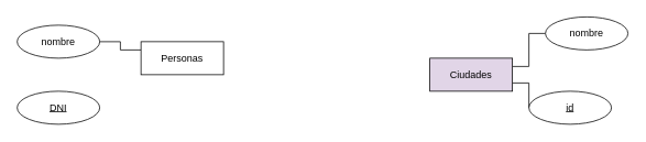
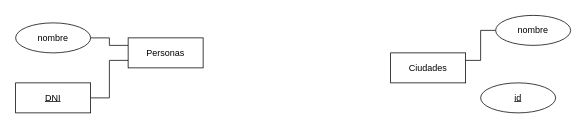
  <mxCell id="0" />
  <mxCell id="1" parent="0" />
  <mxCell id="2" style="edgeStyle=orthogonalEdgeStyle;rounded=0;orthogonalLoop=1;jettySize=auto;html=1;entryX=0.25;entryY=0;entryDx=0;entryDy=0;strokeColor=none;" edge="1" parent="1" source="5" target="4"><mxGeometry relative="1" as="geometry" /></mxCell>
  <mxCell id="3" style="edgeStyle=orthogonalEdgeStyle;rounded=0;orthogonalLoop=1;jettySize=auto;html=1;exitX=0;exitY=0.25;exitDx=0;exitDy=0;endArrow=none;endFill=0;entryX=1;entryY=0.5;entryDx=0;entryDy=0;" edge="1" parent="1" source="4" target="5"><mxGeometry relative="1" as="geometry" /></mxCell>
  <mxCell id="4" value="Personas" style="whiteSpace=wrap;html=1;align=center;" vertex="1" parent="1"><mxGeometry x="170" y="50" width="100" height="40" as="geometry" /></mxCell>
  <mxCell id="5" value="&lt;div&gt;nombre&lt;/div&gt;" style="ellipse;whiteSpace=wrap;html=1;align=center;" vertex="1" parent="1"><mxGeometry x="20" y="30" width="100" height="40" as="geometry" /></mxCell>
- <mxCell id="7" value="&lt;div&gt;DNI&lt;/div&gt;" style="ellipse;whiteSpace=wrap;html=1;align=center;fontStyle=4;" vertex="1" parent="1"><mxGeometry x="20" y="110" width="100" height="40" as="geometry" /></mxCell>
+ <mxCell id="6" style="edgeStyle=orthogonalEdgeStyle;rounded=0;orthogonalLoop=1;jettySize=auto;html=1;exitX=1;exitY=0.5;exitDx=0;exitDy=0;entryX=0;entryY=0.75;entryDx=0;entryDy=0;endArrow=none;endFill=0;strokeColor=#000000;" edge="1" parent="1" source="7" target="4"><mxGeometry relative="1" as="geometry" /></mxCell>
+ <mxCell id="7" value="&lt;div&gt;DNI&lt;/div&gt;" style="whiteSpace=wrap;html=1;align=center;fontStyle=4;rounded=0;" vertex="1" parent="1"><mxGeometry x="20" y="110" width="100" height="40" as="geometry" /></mxCell>
  <mxCell id="8" style="edgeStyle=orthogonalEdgeStyle;rounded=0;orthogonalLoop=1;jettySize=auto;html=1;exitX=1;exitY=0.25;exitDx=0;exitDy=0;entryX=0;entryY=0.5;entryDx=0;entryDy=0;endArrow=none;endFill=0;strokeColor=#000000;" edge="1" parent="1" source="10" target="11"><mxGeometry relative="1" as="geometry" /></mxCell>
- <mxCell id="9" style="edgeStyle=orthogonalEdgeStyle;rounded=0;orthogonalLoop=1;jettySize=auto;html=1;exitX=1;exitY=0.75;exitDx=0;exitDy=0;entryX=0;entryY=0.5;entryDx=0;entryDy=0;endArrow=none;endFill=0;strokeColor=#000000;" edge="1" parent="1" source="10" target="12"><mxGeometry relative="1" as="geometry" /></mxCell>
- <mxCell id="10" value="Ciudades" style="whiteSpace=wrap;html=1;align=center;fillColor=#e1d5e7;" vertex="1" parent="1"><mxGeometry x="520" y="70" width="100" height="40" as="geometry" /></mxCell>
+ <mxCell id="10" value="Ciudades" style="whiteSpace=wrap;html=1;align=center;" vertex="1" parent="1"><mxGeometry x="520" y="70" width="100" height="40" as="geometry" /></mxCell>
  <mxCell id="11" value="nombre" style="ellipse;whiteSpace=wrap;html=1;align=center;" vertex="1" parent="1"><mxGeometry x="660" y="20" width="100" height="40" as="geometry" /></mxCell>
  <mxCell id="12" value="&lt;div&gt;id&lt;/div&gt;" style="ellipse;whiteSpace=wrap;html=1;align=center;fontStyle=4;" vertex="1" parent="1"><mxGeometry x="640" y="110" width="100" height="40" as="geometry" /></mxCell>
